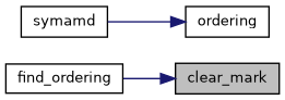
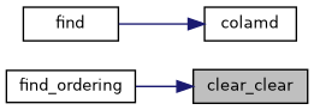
  digraph {
    rankdir=RL
    node [color=black fillcolor=white fontname=Helvetica fontsize=10 shape=record style=filled]
    edge [color=midnightblue dir=back fontname=Helvetica fontsize=10 labelfontname=Helvetica labelfontsize=10 style=solid]
-   n1 [fillcolor=grey75 fontcolor=black height=0.2 label=clear_mark width=0.4]
+   n1 [fillcolor=grey75 fontcolor=black height=0.2 label=clear_clear width=0.4]
    n2 [height=0.2 label=find_ordering width=0.4]
-   n3 [height=0.2 label=ordering width=0.4]
-   n4 [height=0.2 label=symamd width=0.4]
+   n3 [height=0.2 label=colamd width=0.4]
+   n4 [height=0.2 label=find width=0.4]
    n1 -> n2
    n3 -> n4
  }
